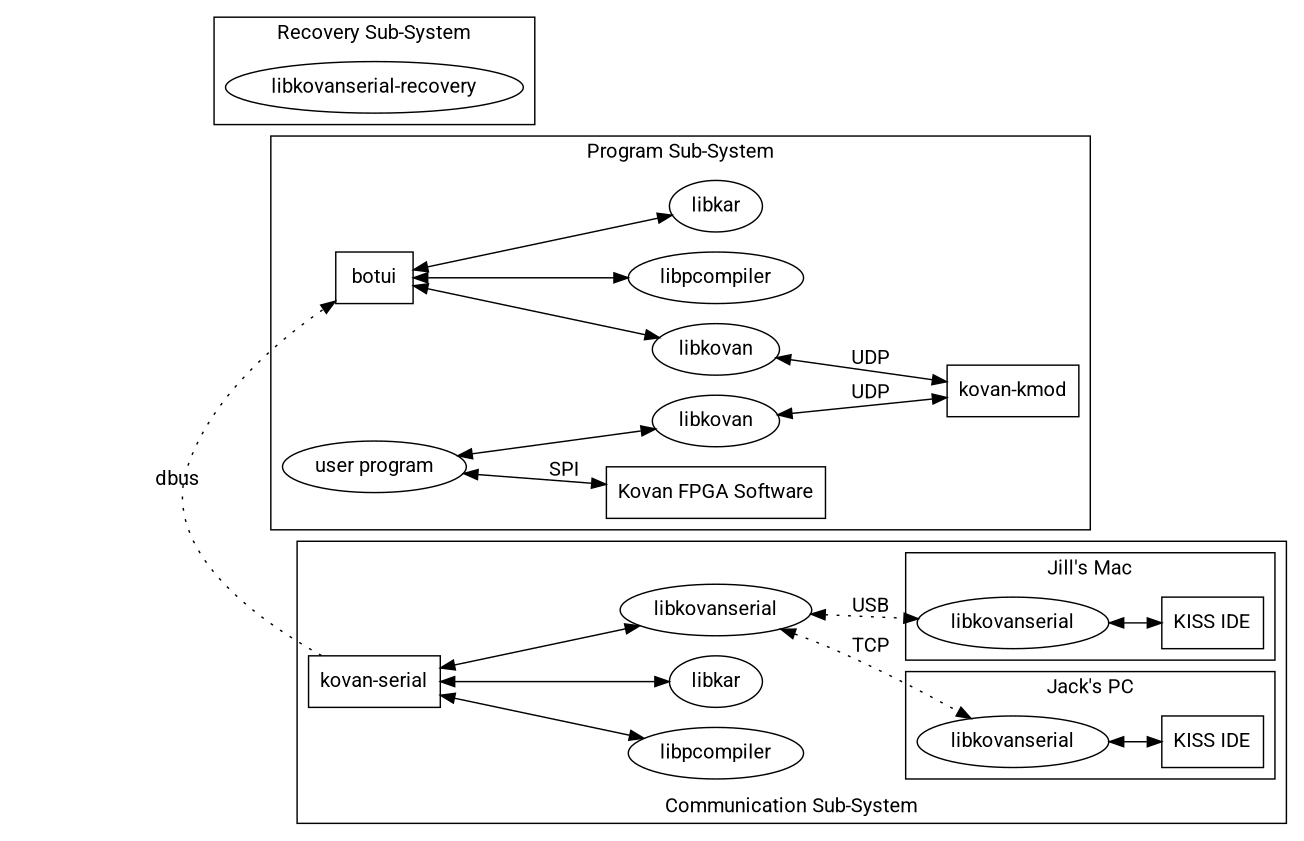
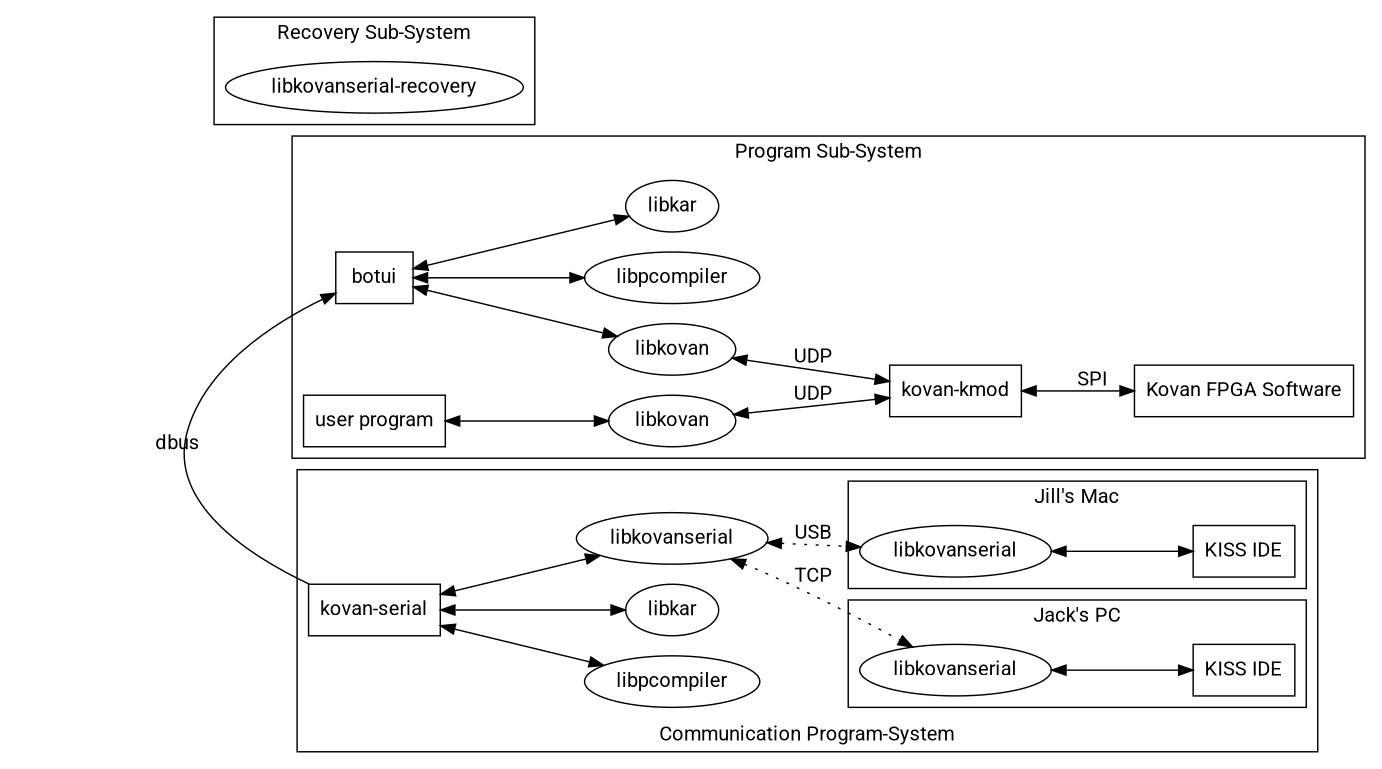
  digraph {
    fontname=Roboto
    nodesep=.2
    normalize=true
    rankdir=LR
    splines=spline
    node [fontname=Roboto]
    edge [dir=both fontname=Roboto]
    n1 [label="KISS IDE" shape=box]
    n2 [label="KISS IDE" shape=box]
    botui [shape=box]
-   "user program" [shape=ellipse]
+   "user program" [shape=box]
    "kovan-serial" [shape=box]
    "kovan-kmod" [shape=box]
    "Kovan FPGA Software" [shape=box]
    n8 [label=libkovanserial]
    n9 [label=libkovanserial]
    n10 [label=libpcompiler]
    n11 [label=libkar]
    libkovanserial
    n13 [label=libkovan]
    n14 [label=libpcompiler]
    n15 [label=libkar]
    n16 [label=libkovan]
    n17 [label="libkovanserial-recovery"]
    subgraph sub_1 {
      n1
      n2
      botui
      "user program"
      "kovan-serial"
      "kovan-kmod"
      "Kovan FPGA Software"
    }
    subgraph cluster_2 {
-     label="Communication Sub-System"
+     label="Communication Program-System"
      labelloc=b
      "kovan-serial"
      n10
      n11
      libkovanserial
      subgraph cluster_3 {
        label="Jack's PC"
        labelloc=t
        n1
        n8
      }
      subgraph cluster_4 {
        label="Jill's Mac"
        labelloc=t
        n2
        n9
      }
    }
    subgraph cluster_5 {
      label="Program Sub-System"
      botui
      "user program"
      "kovan-kmod"
      "Kovan FPGA Software"
      n13
      n14
      n15
      n16
    }
    subgraph cluster_6 {
      label="Recovery Sub-System"
      n17
    }
    botui -> n13
    botui -> n14
    botui -> n15
    "user program" -> n16
-   "kovan-serial" -> botui [constraint=false label=dbus style=dotted dir=""]
+   "kovan-serial" -> botui [constraint=false label=dbus dir=""]
    "kovan-serial" -> n10
    "kovan-serial" -> n11
    "kovan-serial" -> libkovanserial
-   "user program" -> "Kovan FPGA Software" [label=SPI]
+   "kovan-kmod" -> "Kovan FPGA Software" [label=SPI]
    n8 -> n1
    n9 -> n2
    libkovanserial -> n8 [label=TCP style=dotted]
    libkovanserial -> n9 [label=USB style=dotted]
    n13 -> "kovan-kmod" [label=UDP]
    n16 -> "kovan-kmod" [label=UDP]
  }
